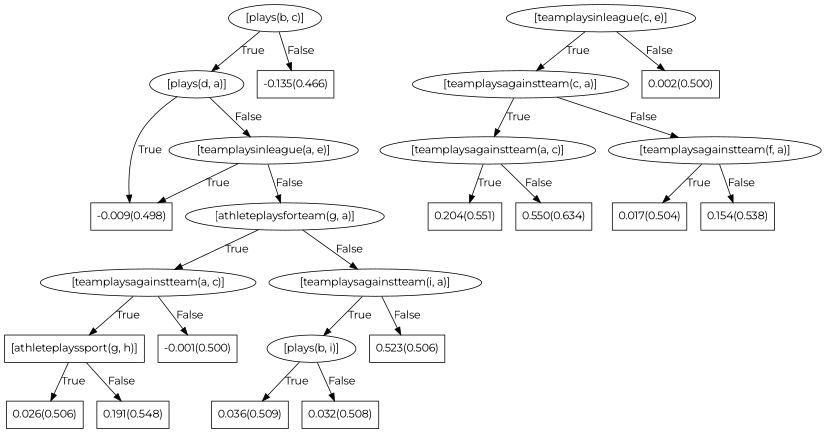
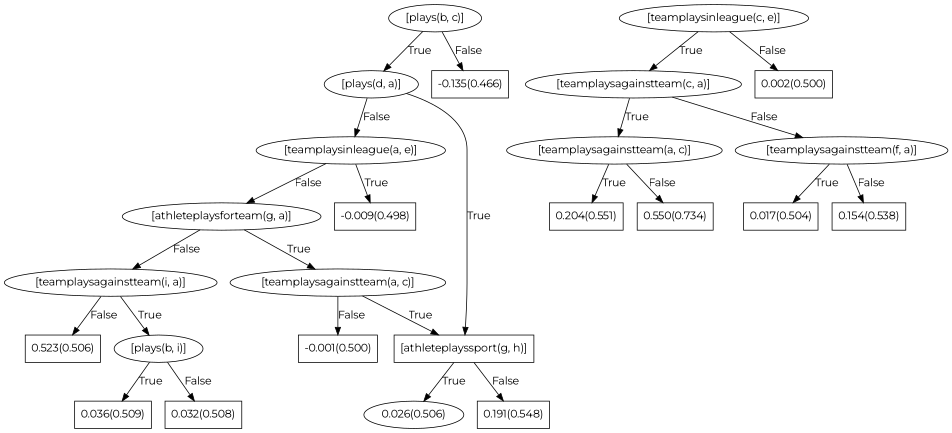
  digraph {
    fontname=Montserrat
    node [fontname=Montserrat shape=box]
    edge [fontname=Montserrat]
    n1 [label="[plays(b, c)]" shape=""]
    n2 [label="[plays(d, a)]" shape=""]
    n3 [label="-0.135(0.466)"]
    n4 [label="-0.009(0.498)"]
    n5 [label="[teamplaysinleague(a, e)]" shape=""]
    n6 [label="[athleteplaysforteam(g, a)]" shape=""]
    n7 [label="[teamplaysinleague(c, e)]" shape=""]
    n8 [label="[teamplaysagainstteam(c, a)]" shape=""]
    n9 [label="0.002(0.500)"]
    n10 [label="[teamplaysagainstteam(a, c)]" shape=""]
    n11 [label="[teamplaysagainstteam(i, a)]" shape=""]
    n12 [label="[teamplaysagainstteam(a, c)]" shape=""]
    n13 [label="[teamplaysagainstteam(f, a)]" shape=""]
    n14 [label="[athleteplayssport(g, h)]"]
    n15 [label="-0.001(0.500)"]
    n16 [label="[plays(b, i)]" shape=""]
    n17 [label="0.523(0.506)"]
    n18 [label="0.204(0.551)"]
-   n19 [label="0.550(0.634)"]
+   n19 [label="0.550(0.734)"]
    n20 [label="0.017(0.504)"]
    n21 [label="0.154(0.538)"]
-   n22 [label="0.026(0.506)"]
+   n22 [label="0.026(0.506)" shape=ellipse]
    n23 [label="0.191(0.548)"]
    n24 [label="0.036(0.509)"]
    n25 [label="0.032(0.508)"]
    n1 -> n2 [label=True]
    n1 -> n3 [label=False]
-   n2 -> n4 [label=True]
+   n2 -> n14 [label=True]
    n2 -> n5 [label=False]
    n5 -> n4 [label=True]
    n5 -> n6 [label=False]
    n6 -> n10 [label=True]
    n6 -> n11 [label=False]
    n7 -> n8 [label=True]
    n7 -> n9 [label=False]
    n8 -> n12 [label=True]
    n8 -> n13 [label=False]
    n10 -> n14 [label=True]
    n10 -> n15 [label=False]
    n11 -> n16 [label=True]
    n11 -> n17 [label=False]
    n12 -> n18 [label=True]
    n12 -> n19 [label=False]
    n13 -> n20 [label=True]
    n13 -> n21 [label=False]
    n14 -> n22 [label=True]
    n14 -> n23 [label=False]
    n16 -> n24 [label=True]
    n16 -> n25 [label=False]
  }
